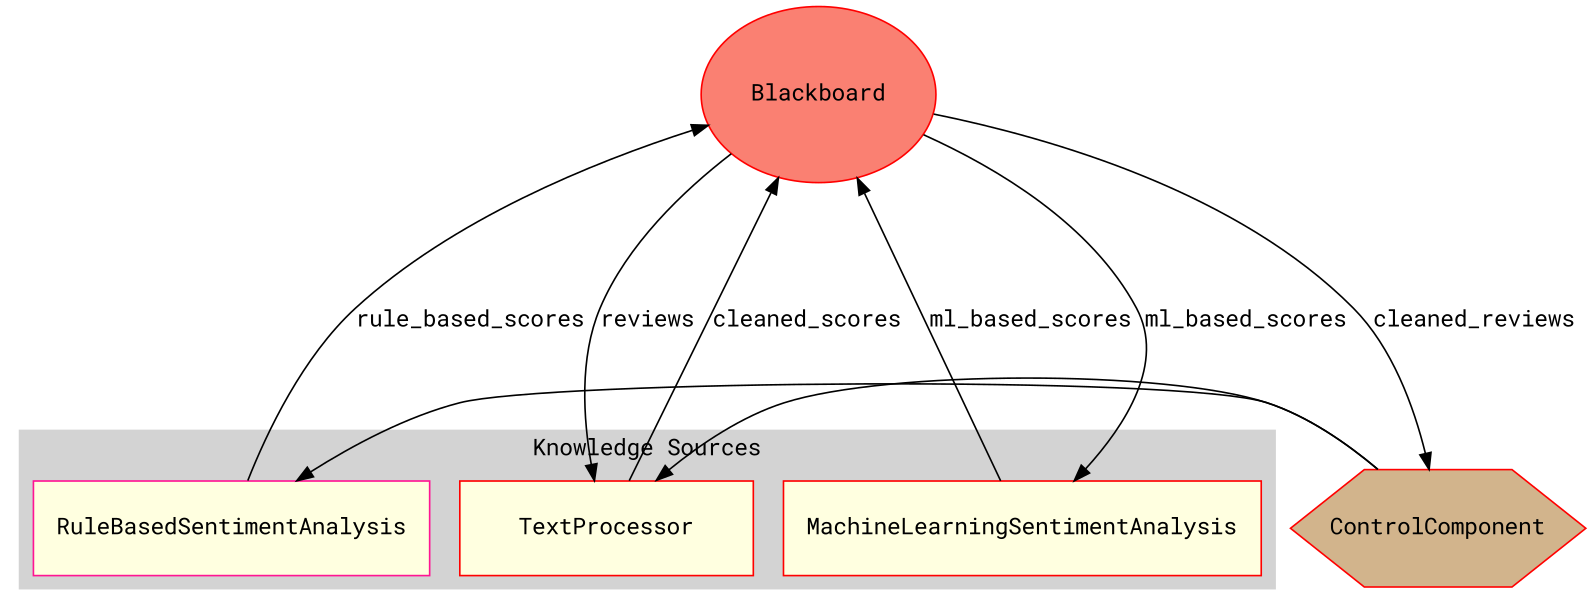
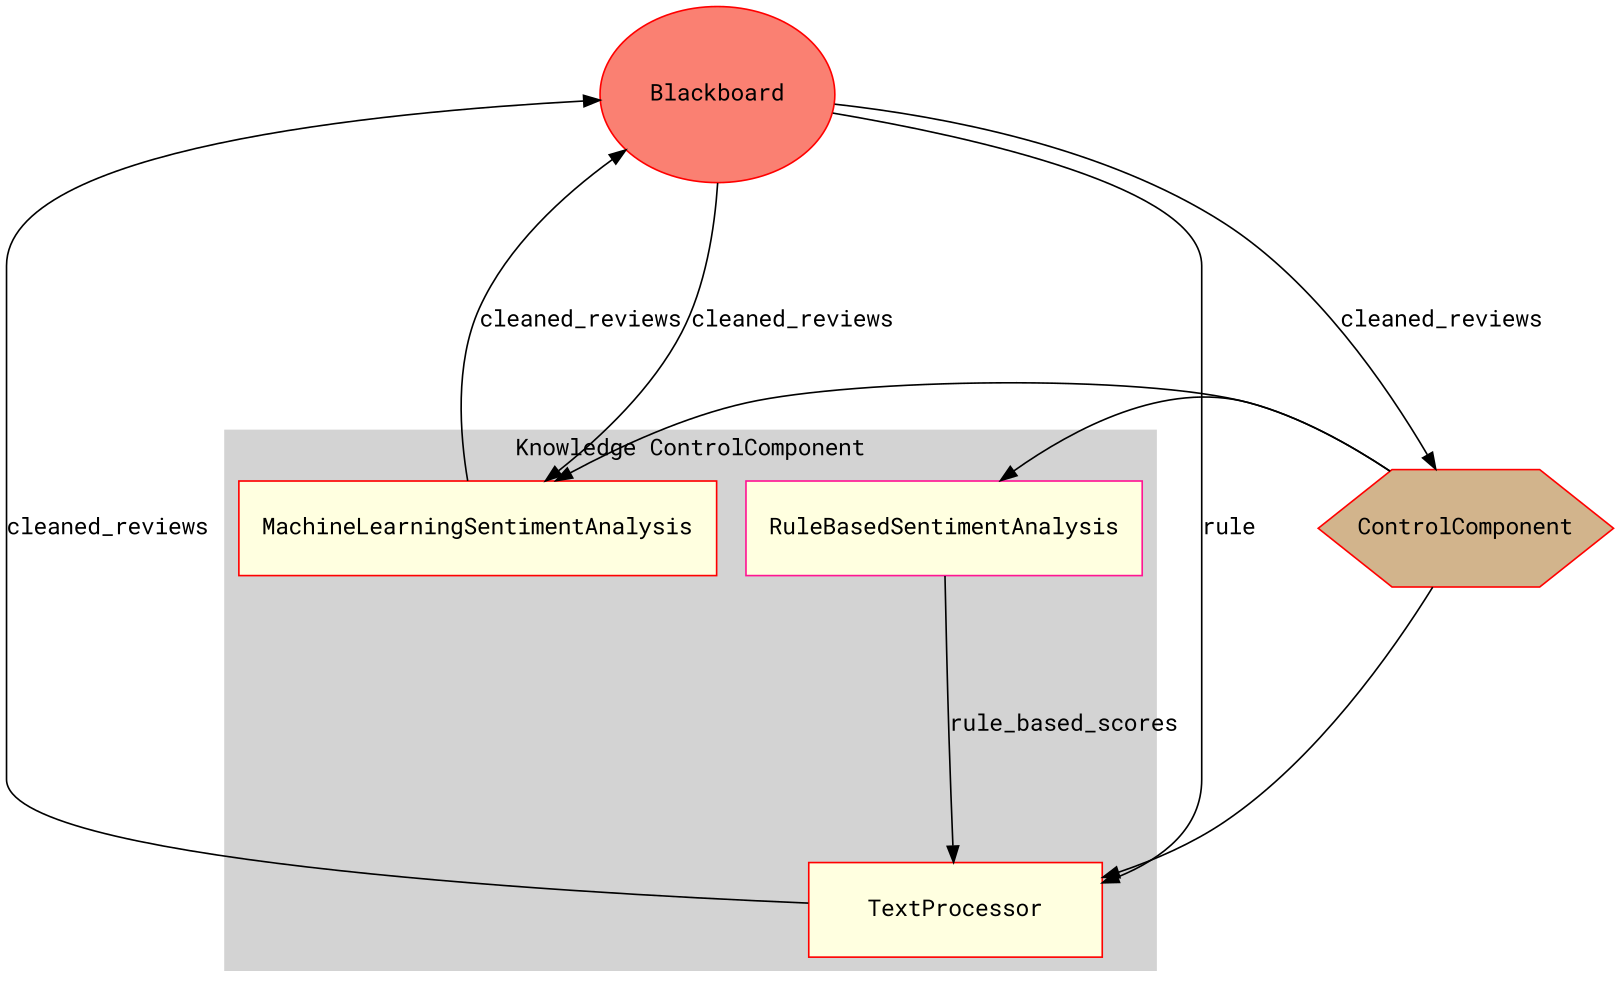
  digraph {
    fontname="Roboto Mono"
    rankdir=TB
    ranksep=0.7
    node [color=red fillcolor=lightyellow fontname="Roboto Mono" margin=0.2 shape=box style=filled]
    edge [fontname="Roboto Mono" minlen=3]
    n1 [height=0.8 label=TextProcessor width=2.5]
    n2 [color=deeppink height=0.8 label=RuleBasedSentimentAnalysis width=2.5]
    n3 [height=0.8 label=MachineLearningSentimentAnalysis width=2.5]
    n4 [fillcolor=salmon height=1.5 label=Blackboard shape=ellipse width=2 margin=""]
    n5 [fillcolor=tan height=1 label=ControlComponent shape=hexagon width=2 margin=""]
    subgraph cluster_1 {
      color=lightgrey
-     label="Knowledge Sources"
+     label="Knowledge ControlComponent"
      style=filled
      n1
      n2
      n3
    }
-   n1 -> n4 [label=cleaned_scores]
-   n2 -> n4 [label=rule_based_scores]
-   n3 -> n4 [label=ml_based_scores]
-   n4 -> n1 [label=reviews]
-   n4 -> n3 [label=ml_based_scores]
+   n1 -> n4 [label=cleaned_reviews]
+   n2 -> n1 [label=rule_based_scores]
+   n3 -> n4 [label=cleaned_reviews]
+   n4 -> n1 [label=rule]
+   n4 -> n3 [label=cleaned_reviews]
    n4 -> n5 [label=cleaned_reviews]
    n5 -> n1
    n5 -> n2
+   n5 -> n3
  }
